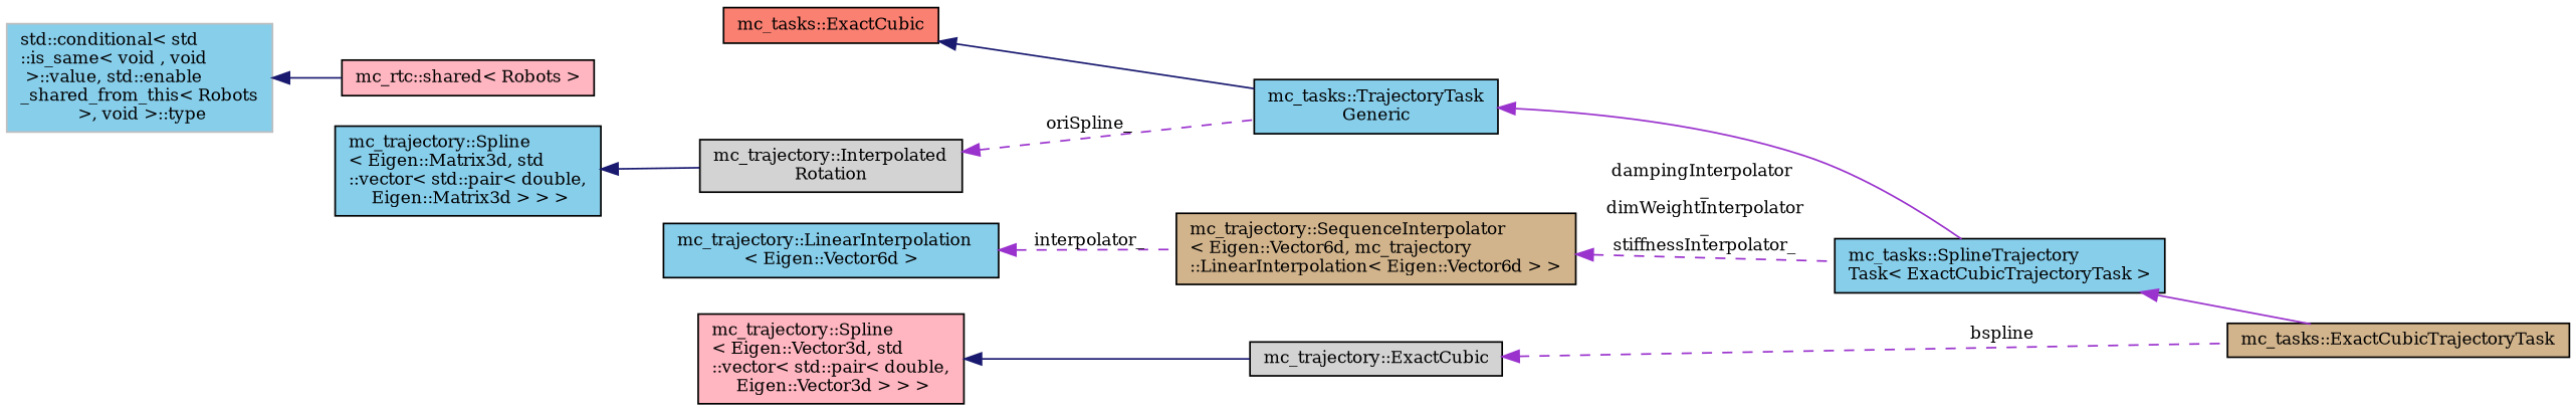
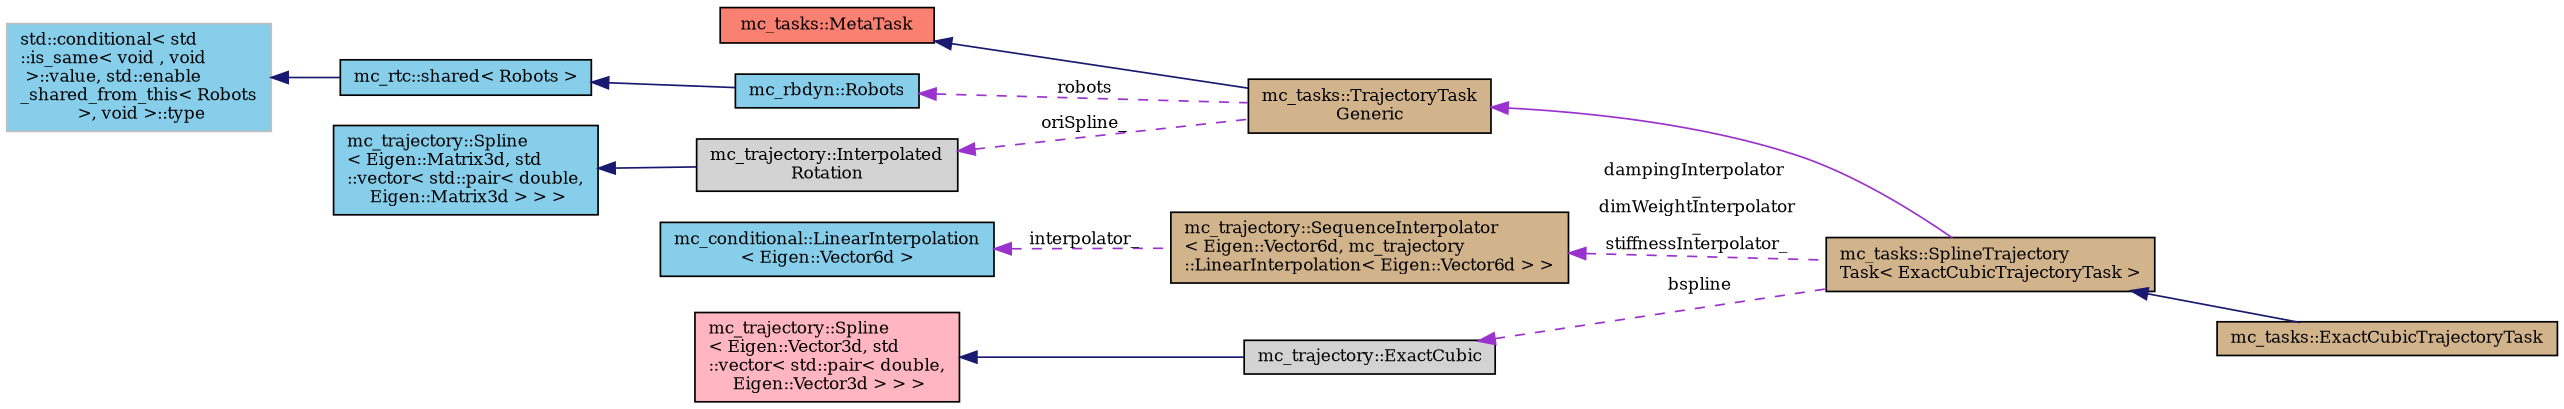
  digraph {
    fontname="DejaVu Serif"
    rankdir=LR
    node [color=black fillcolor=tan fontname="DejaVu Serif" fontsize=10 shape=record style=filled]
    edge [color=midnightblue dir=back fontname="DejaVu Serif" fontsize=10 labelfontname=Helvetica labelfontsize=10 style=solid]
    n1 [fontcolor=black height=0.2 label="mc_tasks::ExactCubicTrajectoryTask" width=0.4]
-   n2 [fillcolor=skyblue height=0.2 label="mc_tasks::SplineTrajectory\lTask\< ExactCubicTrajectoryTask \>" width=0.4]
-   n3 [fillcolor=skyblue height=0.2 label="mc_tasks::TrajectoryTask\lGeneric" width=0.4]
-   n4 [fillcolor=salmon height=0.2 label="mc_tasks::ExactCubic" width=0.4]
-   n6 [fillcolor=lightpink height=0.2 label="mc_rtc::shared\< Robots \>" width=0.4]
+   n2 [height=0.2 label="mc_tasks::SplineTrajectory\lTask\< ExactCubicTrajectoryTask \>" width=0.4]
+   n3 [height=0.2 label="mc_tasks::TrajectoryTask\lGeneric" width=0.4]
+   n4 [fillcolor=salmon height=0.2 label="mc_tasks::MetaTask" width=0.4]
+   n5 [fillcolor=skyblue height=0.2 label="mc_rbdyn::Robots" width=0.4]
+   n6 [fillcolor=skyblue height=0.2 label="mc_rtc::shared\< Robots \>" width=0.4]
    n7 [color=grey75 fillcolor=skyblue height=0.2 label="std::conditional\< std\l::is_same\< void , void\l \>::value, std::enable\l_shared_from_this\< Robots\l  \>, void  \>::type" width=0.4]
    n8 [fillcolor=lightgrey height=0.2 label="mc_trajectory::Interpolated\lRotation" width=0.4]
    n9 [fillcolor=skyblue height=0.2 label="mc_trajectory::Spline\l\< Eigen::Matrix3d, std\l::vector\< std::pair\< double,\l Eigen::Matrix3d \> \> \>" width=0.4]
    n10 [height=0.2 label="mc_trajectory::SequenceInterpolator\l\< Eigen::Vector6d, mc_trajectory\l::LinearInterpolation\< Eigen::Vector6d \> \>" width=0.4]
-   n11 [fillcolor=skyblue height=0.2 label="mc_trajectory::LinearInterpolation\l\< Eigen::Vector6d \>" width=0.4]
+   n11 [fillcolor=skyblue height=0.2 label="mc_conditional::LinearInterpolation\l\< Eigen::Vector6d \>" width=0.4]
    n12 [fillcolor=lightgrey height=0.2 label="mc_trajectory::ExactCubic" width=0.4]
    n13 [fillcolor=lightpink height=0.2 label="mc_trajectory::Spline\l\< Eigen::Vector3d, std\l::vector\< std::pair\< double,\l Eigen::Vector3d \> \> \>" width=0.4]
-   n2 -> n1 [color=darkorchid3]
+   n2 -> n1
    n3 -> n2 [color=darkorchid3]
    n4 -> n3
+   n5 -> n3 [color=darkorchid3 label=" robots" style=dashed]
+   n6 -> n5
    n7 -> n6
    n8 -> n3 [color=darkorchid3 label=" oriSpline_" style=dashed]
    n9 -> n8
    n10 -> n2 [color=darkorchid3 label=" dampingInterpolator\l_\ndimWeightInterpolator\l_\nstiffnessInterpolator_" style=dashed]
    n11 -> n10 [color=darkorchid3 label=" interpolator_" style=dashed]
-   n12 -> n1 [color=darkorchid3 label=" bspline" style=dashed]
+   n12 -> n2 [color=darkorchid3 label=" bspline" style=dashed]
    n13 -> n12
  }
